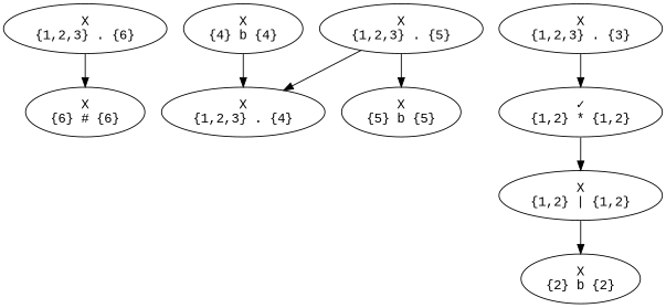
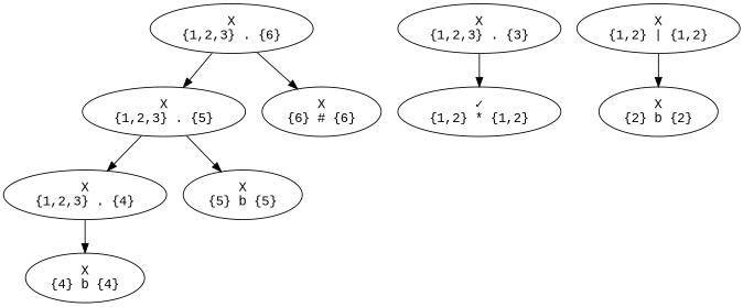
  digraph {
    fontname="Liberation Mono"
    node [fontname="Liberation Mono"]
    edge [fontname="Liberation Mono"]
    n1 [label="X\n{1,2,3} . {6}"]
    n2 [label="X\n{1,2,3} . {5}"]
    n3 [label="X\n{6} # {6}"]
    n4 [label="X\n{1,2,3} . {4}"]
    n5 [label="X\n{5} b {5}"]
    n6 [label="X\n{4} b {4}"]
    n7 [label="X\n{1,2,3} . {3}"]
    n8 [label="✓\n{1,2} * {1,2}"]
    n9 [label="X\n{1,2} | {1,2}"]
    n10 [label="X\n{2} b {2}"]
+   n1 -> n2
    n1 -> n3
    n2 -> n4
    n2 -> n5
-   n6 -> n4
+   n4 -> n6
    n7 -> n8
-   n8 -> n9
    n9 -> n10
  }
